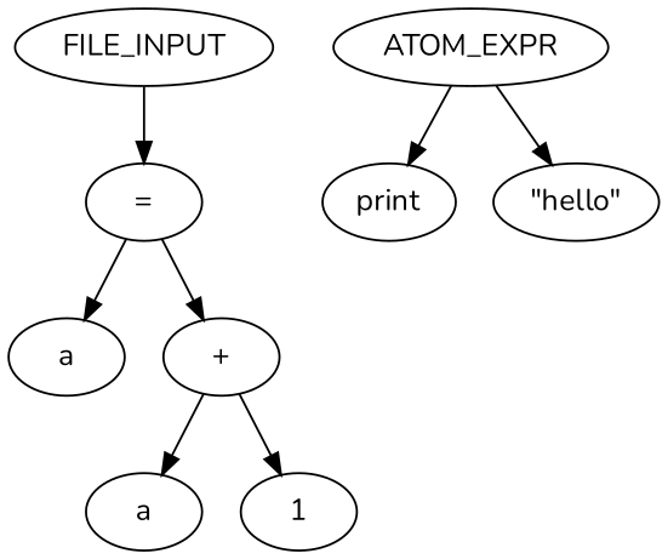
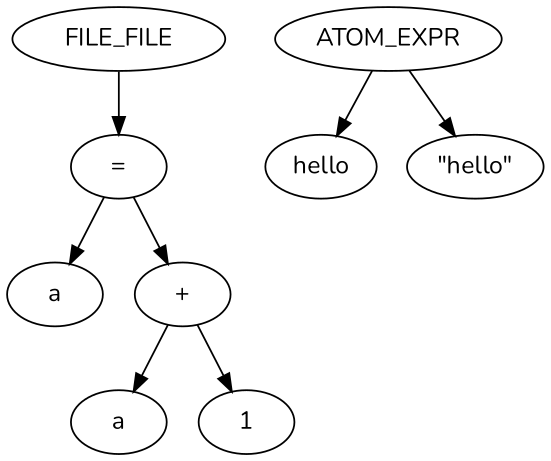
  digraph {
    fontname=Nunito
    node [fontname=Nunito]
    edge [fontname=Nunito]
-   n1 [label=FILE_INPUT]
+   n1 [label=FILE_FILE]
    n2 [label="="]
    n3 [label=a]
    n4 [label="+"]
    n5 [label=ATOM_EXPR]
-   n6 [label=print]
+   n6 [label=hello]
    n7 [label="\"hello\""]
    n8 [label=a]
    n9 [label=1]
    n1 -> n2
    n2 -> n3
    n2 -> n4
    n4 -> n8
    n4 -> n9
    n5 -> n6
    n5 -> n7
  }
